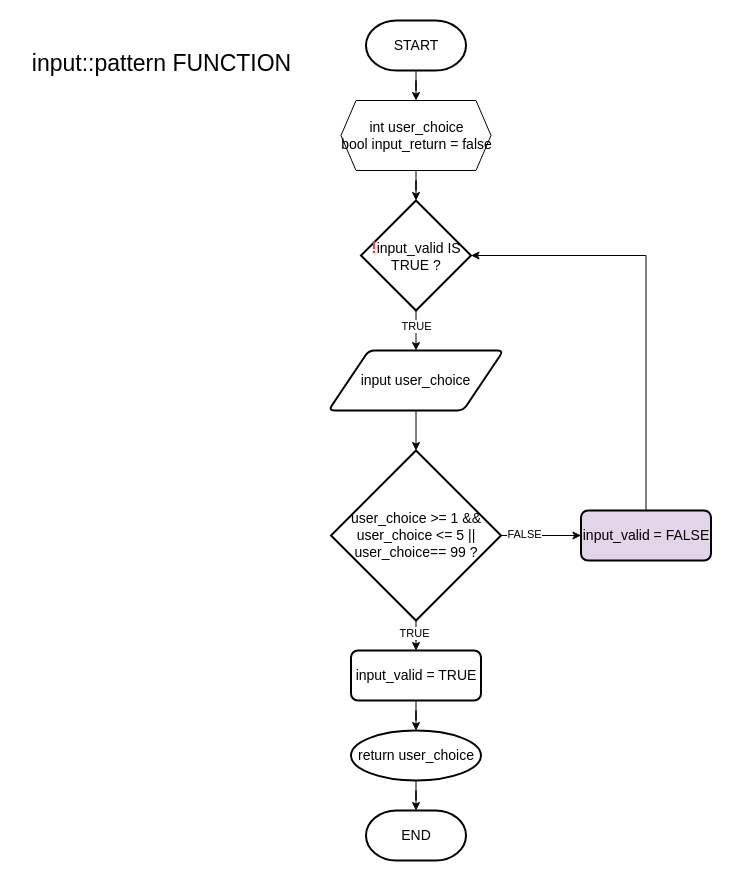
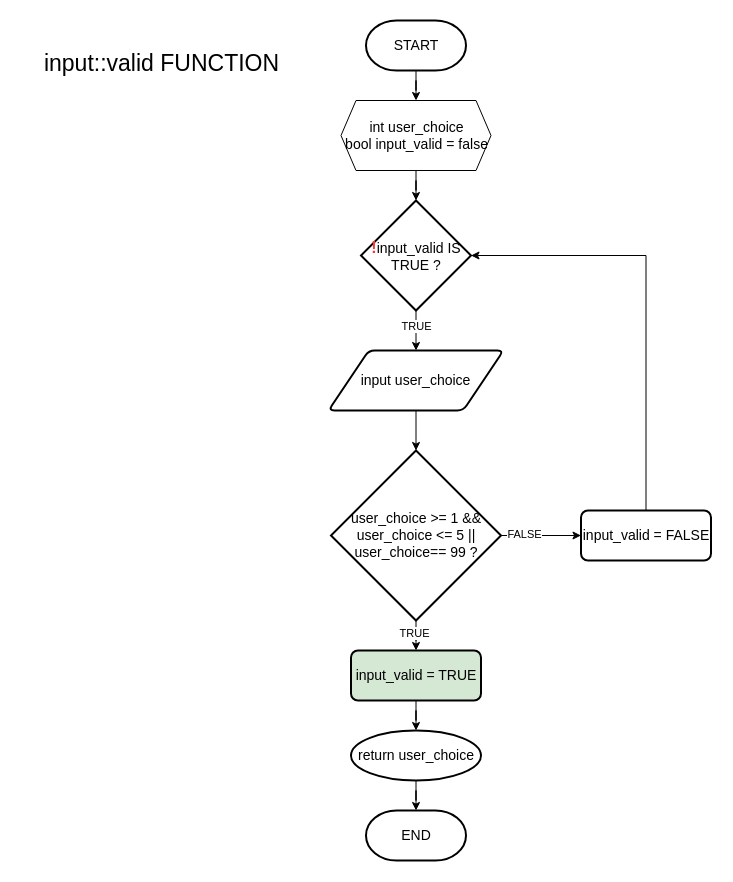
  <mxCell id="0" />
  <mxCell id="1" parent="0" />
  <mxCell id="2" value="" style="edgeStyle=orthogonalEdgeStyle;rounded=0;orthogonalLoop=1;jettySize=auto;html=1;fontSize=14;" edge="1" parent="1" source="3" target="5"><mxGeometry relative="1" as="geometry" /></mxCell>
  <mxCell id="3" value="START" style="strokeWidth=2;html=1;shape=mxgraph.flowchart.terminator;whiteSpace=wrap;fontSize=14;" vertex="1" parent="1"><mxGeometry x="365.5" y="20" width="100" height="50" as="geometry" /></mxCell>
  <mxCell id="4" value="" style="edgeStyle=orthogonalEdgeStyle;rounded=0;orthogonalLoop=1;jettySize=auto;html=1;fontSize=14;" edge="1" parent="1" source="5" target="8"><mxGeometry relative="1" as="geometry" /></mxCell>
- <mxCell id="5" value="int user_choice&lt;div style=&quot;font-size: 14px;&quot;&gt;bool input_return = false&lt;/div&gt;" style="verticalLabelPosition=middle;verticalAlign=middle;html=1;shape=hexagon;perimeter=hexagonPerimeter2;arcSize=6;size=0.1;labelPosition=center;align=center;fontSize=14;" vertex="1" parent="1"><mxGeometry x="340.5" y="100" width="150" height="70" as="geometry" /></mxCell>
+ <mxCell id="5" value="int user_choice&lt;div style=&quot;font-size: 14px;&quot;&gt;bool input_valid = false&lt;/div&gt;" style="verticalLabelPosition=middle;verticalAlign=middle;html=1;shape=hexagon;perimeter=hexagonPerimeter2;arcSize=6;size=0.1;labelPosition=center;align=center;fontSize=14;" vertex="1" parent="1"><mxGeometry x="340.5" y="100" width="150" height="70" as="geometry" /></mxCell>
  <mxCell id="6" value="" style="edgeStyle=orthogonalEdgeStyle;rounded=0;orthogonalLoop=1;jettySize=auto;html=1;fontSize=14;" edge="1" parent="1" source="8" target="10"><mxGeometry relative="1" as="geometry" /></mxCell>
  <mxCell id="7" value="TRUE" style="edgeLabel;html=1;align=center;verticalAlign=middle;resizable=0;points=[];" vertex="1" connectable="0" parent="6"><mxGeometry x="-0.27" relative="1" as="geometry"><mxPoint as="offset" /></mxGeometry></mxCell>
  <mxCell id="8" value="&lt;b&gt;&lt;font color=&quot;#ff3333&quot; style=&quot;font-size: 16px;&quot;&gt;!&lt;/font&gt;&lt;/b&gt;input_valid IS TRUE ?" style="strokeWidth=2;html=1;shape=mxgraph.flowchart.decision;whiteSpace=wrap;fontSize=14;" vertex="1" parent="1"><mxGeometry x="360.5" y="200" width="110" height="110" as="geometry" /></mxCell>
  <mxCell id="9" value="" style="edgeStyle=orthogonalEdgeStyle;rounded=0;orthogonalLoop=1;jettySize=auto;html=1;fontSize=14;" edge="1" parent="1" source="10" target="15"><mxGeometry relative="1" as="geometry" /></mxCell>
  <mxCell id="10" value="input user_choice" style="shape=parallelogram;html=1;strokeWidth=2;perimeter=parallelogramPerimeter;whiteSpace=wrap;rounded=1;arcSize=12;size=0.23;fontSize=14;" vertex="1" parent="1"><mxGeometry x="328" y="350" width="175" height="60" as="geometry" /></mxCell>
  <mxCell id="11" value="" style="edgeStyle=orthogonalEdgeStyle;rounded=0;orthogonalLoop=1;jettySize=auto;html=1;fontSize=14;" edge="1" parent="1" source="15" target="17"><mxGeometry relative="1" as="geometry" /></mxCell>
  <mxCell id="12" value="TRUE" style="edgeLabel;html=1;align=center;verticalAlign=middle;resizable=0;points=[];" vertex="1" connectable="0" parent="11"><mxGeometry x="0.264" y="-2" relative="1" as="geometry"><mxPoint as="offset" /></mxGeometry></mxCell>
  <mxCell id="13" value="" style="edgeStyle=orthogonalEdgeStyle;rounded=0;orthogonalLoop=1;jettySize=auto;html=1;" edge="1" parent="1" source="15" target="21"><mxGeometry relative="1" as="geometry" /></mxCell>
  <mxCell id="14" value="FALSE" style="edgeLabel;html=1;align=center;verticalAlign=middle;resizable=0;points=[];" vertex="1" connectable="0" parent="13"><mxGeometry x="-0.422" y="2" relative="1" as="geometry"><mxPoint as="offset" /></mxGeometry></mxCell>
  <mxCell id="15" value="user_choice &amp;gt;= 1 &amp;amp;&amp;amp; user_choice &amp;lt;= 5 || user_choice== 99 ?" style="strokeWidth=2;html=1;shape=mxgraph.flowchart.decision;whiteSpace=wrap;fontSize=14;" vertex="1" parent="1"><mxGeometry x="330.5" y="450" width="170" height="170" as="geometry" /></mxCell>
  <mxCell id="16" value="" style="edgeStyle=orthogonalEdgeStyle;rounded=0;orthogonalLoop=1;jettySize=auto;html=1;fontSize=14;" edge="1" parent="1" source="17" target="19"><mxGeometry relative="1" as="geometry" /></mxCell>
- <mxCell id="17" value="input_valid = TRUE" style="rounded=1;whiteSpace=wrap;html=1;absoluteArcSize=1;arcSize=14;strokeWidth=2;fontSize=14;" vertex="1" parent="1"><mxGeometry x="350.5" y="650" width="130" height="50" as="geometry" /></mxCell>
+ <mxCell id="17" value="input_valid = TRUE" style="rounded=1;whiteSpace=wrap;html=1;absoluteArcSize=1;arcSize=14;strokeWidth=2;fontSize=14;fillColor=#d5e8d4;" vertex="1" parent="1"><mxGeometry x="350.5" y="650" width="130" height="50" as="geometry" /></mxCell>
  <mxCell id="18" value="" style="edgeStyle=orthogonalEdgeStyle;rounded=0;orthogonalLoop=1;jettySize=auto;html=1;fontSize=14;" edge="1" parent="1" source="19" target="20"><mxGeometry relative="1" as="geometry" /></mxCell>
  <mxCell id="19" value="return user_choice" style="ellipse;whiteSpace=wrap;html=1;absoluteArcSize=1;arcSize=14;strokeWidth=2;fontSize=14;" vertex="1" parent="1"><mxGeometry x="350.5" y="730" width="130" height="50" as="geometry" /></mxCell>
  <mxCell id="20" value="END" style="strokeWidth=2;html=1;shape=mxgraph.flowchart.terminator;whiteSpace=wrap;fontSize=14;" vertex="1" parent="1"><mxGeometry x="365.5" y="810" width="100" height="50" as="geometry" /></mxCell>
- <mxCell id="21" value="input_valid = FALSE" style="rounded=1;whiteSpace=wrap;html=1;absoluteArcSize=1;arcSize=14;strokeWidth=2;fontSize=14;fillColor=#e1d5e7;" vertex="1" parent="1"><mxGeometry x="580.5" y="510" width="130" height="50" as="geometry" /></mxCell>
+ <mxCell id="21" value="input_valid = FALSE" style="rounded=1;whiteSpace=wrap;html=1;absoluteArcSize=1;arcSize=14;strokeWidth=2;fontSize=14;" vertex="1" parent="1"><mxGeometry x="580.5" y="510" width="130" height="50" as="geometry" /></mxCell>
  <mxCell id="22" style="edgeStyle=orthogonalEdgeStyle;rounded=0;orthogonalLoop=1;jettySize=auto;html=1;exitX=0.5;exitY=0;exitDx=0;exitDy=0;entryX=1;entryY=0.5;entryDx=0;entryDy=0;entryPerimeter=0;" edge="1" parent="1" source="21" target="8"><mxGeometry relative="1" as="geometry" /></mxCell>
- <mxCell id="23" value="&lt;font style=&quot;font-size: 23px;&quot;&gt;input::pattern FUNCTION&lt;/font&gt;" style="text;html=1;align=center;verticalAlign=middle;resizable=0;points=[];autosize=1;strokeColor=none;fillColor=none;" vertex="1" parent="1"><mxGeometry x="20.5" y="43" width="280" height="40" as="geometry" /></mxCell>
+ <mxCell id="23" value="&lt;font style=&quot;font-size: 23px;&quot;&gt;input::valid FUNCTION&lt;/font&gt;" style="text;html=1;align=center;verticalAlign=middle;resizable=0;points=[];autosize=1;strokeColor=none;fillColor=none;" vertex="1" parent="1"><mxGeometry x="20.5" y="43" width="280" height="40" as="geometry" /></mxCell>
